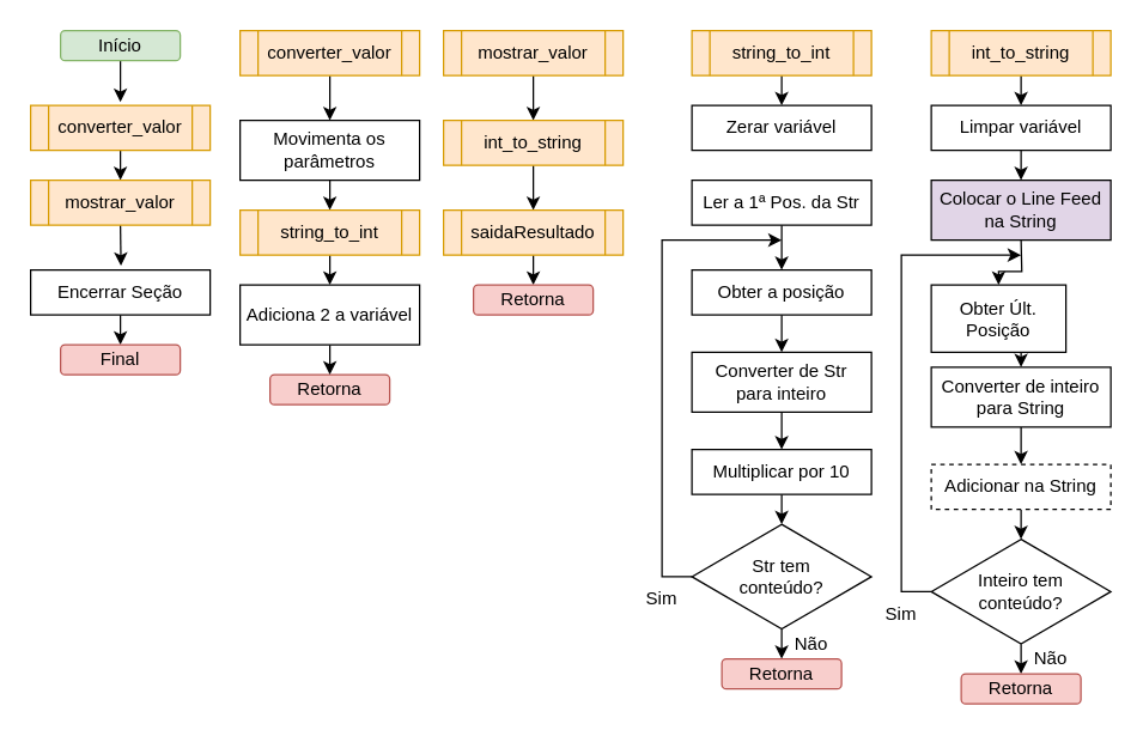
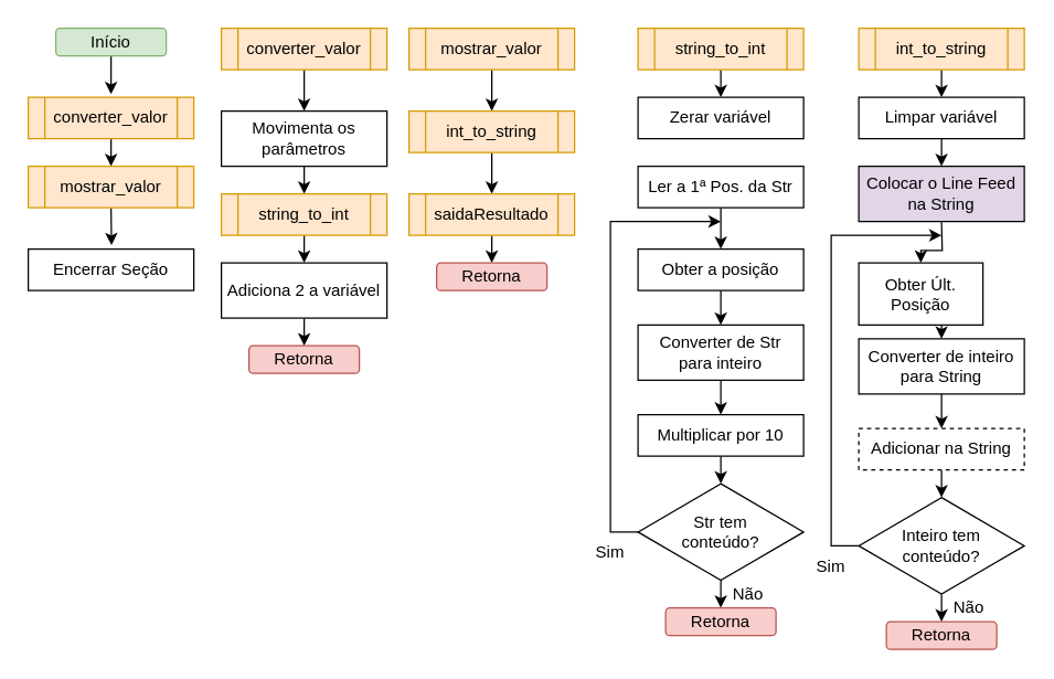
  <mxCell id="0" />
  <mxCell id="1" parent="0" />
  <mxCell id="2" value="" style="edgeStyle=orthogonalEdgeStyle;rounded=0;orthogonalLoop=1;jettySize=auto;html=1;entryX=0.5;entryY=-0.076;entryDx=0;entryDy=0;entryPerimeter=0;" parent="1" source="3" target="5" edge="1"><mxGeometry relative="1" as="geometry"><mxPoint x="80" y="70" as="targetPoint" /></mxGeometry></mxCell>
  <mxCell id="3" value="Início" style="rounded=1;whiteSpace=wrap;html=1;fillColor=#d5e8d4;strokeColor=#82b366;" parent="1" vertex="1"><mxGeometry x="40" y="20" width="80" height="20" as="geometry" /></mxCell>
  <mxCell id="4" style="edgeStyle=orthogonalEdgeStyle;rounded=0;orthogonalLoop=1;jettySize=auto;html=1;exitX=0.5;exitY=1;exitDx=0;exitDy=0;entryX=0.5;entryY=0;entryDx=0;entryDy=0;" parent="1" source="5" target="7" edge="1"><mxGeometry relative="1" as="geometry" /></mxCell>
  <mxCell id="5" value="converter_valor" style="shape=process;whiteSpace=wrap;html=1;backgroundOutline=1;fillColor=#ffe6cc;strokeColor=#d79b00;" parent="1" vertex="1"><mxGeometry x="20" y="70" width="120" height="30" as="geometry" /></mxCell>
  <mxCell id="6" style="edgeStyle=orthogonalEdgeStyle;rounded=0;orthogonalLoop=1;jettySize=auto;html=1;exitX=0.5;exitY=1;exitDx=0;exitDy=0;entryX=0.503;entryY=-0.094;entryDx=0;entryDy=0;entryPerimeter=0;" parent="1" source="7" target="9" edge="1"><mxGeometry relative="1" as="geometry" /></mxCell>
  <mxCell id="7" value="mostrar_valor" style="shape=process;whiteSpace=wrap;html=1;backgroundOutline=1;fillColor=#ffe6cc;strokeColor=#d79b00;" parent="1" vertex="1"><mxGeometry x="20" y="120" width="120" height="30" as="geometry" /></mxCell>
- <mxCell id="8" style="edgeStyle=orthogonalEdgeStyle;rounded=0;orthogonalLoop=1;jettySize=auto;html=1;exitX=0.5;exitY=1;exitDx=0;exitDy=0;entryX=0.5;entryY=0;entryDx=0;entryDy=0;" parent="1" source="9" target="10" edge="1"><mxGeometry relative="1" as="geometry" /></mxCell>
  <mxCell id="9" value="Encerrar Seção" style="rounded=0;whiteSpace=wrap;html=1;" parent="1" vertex="1"><mxGeometry x="20" y="180" width="120" height="30" as="geometry" /></mxCell>
- <mxCell id="10" value="Final" style="rounded=1;whiteSpace=wrap;html=1;fillColor=#f8cecc;strokeColor=#b85450;" parent="1" vertex="1"><mxGeometry x="40" y="230" width="80" height="20" as="geometry" /></mxCell>
  <mxCell id="11" style="edgeStyle=orthogonalEdgeStyle;rounded=0;orthogonalLoop=1;jettySize=auto;html=1;exitX=0.5;exitY=1;exitDx=0;exitDy=0;entryX=0.5;entryY=0;entryDx=0;entryDy=0;" parent="1" source="12" target="14" edge="1"><mxGeometry relative="1" as="geometry" /></mxCell>
  <mxCell id="12" value="converter_valor" style="shape=process;whiteSpace=wrap;html=1;backgroundOutline=1;fillColor=#ffe6cc;strokeColor=#d79b00;" parent="1" vertex="1"><mxGeometry x="160" y="20" width="120" height="30" as="geometry" /></mxCell>
  <mxCell id="13" style="edgeStyle=orthogonalEdgeStyle;rounded=0;orthogonalLoop=1;jettySize=auto;html=1;exitX=0.5;exitY=1;exitDx=0;exitDy=0;entryX=0.5;entryY=0;entryDx=0;entryDy=0;" parent="1" source="14" target="16" edge="1"><mxGeometry relative="1" as="geometry" /></mxCell>
  <mxCell id="14" value="Movimenta os parâmetros" style="rounded=0;whiteSpace=wrap;html=1;" parent="1" vertex="1"><mxGeometry x="160" y="80" width="120" height="40" as="geometry" /></mxCell>
  <mxCell id="15" style="edgeStyle=orthogonalEdgeStyle;rounded=0;orthogonalLoop=1;jettySize=auto;html=1;exitX=0.5;exitY=1;exitDx=0;exitDy=0;entryX=0.5;entryY=0;entryDx=0;entryDy=0;" parent="1" source="16" target="26" edge="1"><mxGeometry relative="1" as="geometry" /></mxCell>
  <mxCell id="16" value="string_to_int" style="shape=process;whiteSpace=wrap;html=1;backgroundOutline=1;fillColor=#ffe6cc;strokeColor=#d79b00;" parent="1" vertex="1"><mxGeometry x="160" y="140" width="120" height="30" as="geometry" /></mxCell>
  <mxCell id="17" value="Retorna" style="rounded=1;whiteSpace=wrap;html=1;fillColor=#f8cecc;strokeColor=#b85450;" parent="1" vertex="1"><mxGeometry x="180" y="250" width="80" height="20" as="geometry" /></mxCell>
  <mxCell id="18" style="edgeStyle=orthogonalEdgeStyle;rounded=0;orthogonalLoop=1;jettySize=auto;html=1;exitX=0.5;exitY=1;exitDx=0;exitDy=0;entryX=0.5;entryY=0;entryDx=0;entryDy=0;" parent="1" source="19" edge="1"><mxGeometry relative="1" as="geometry"><mxPoint x="356" y="80" as="targetPoint" /></mxGeometry></mxCell>
  <mxCell id="19" value="mostrar_valor" style="shape=process;whiteSpace=wrap;html=1;backgroundOutline=1;fillColor=#ffe6cc;strokeColor=#d79b00;" parent="1" vertex="1"><mxGeometry x="296" y="20" width="120" height="30" as="geometry" /></mxCell>
  <mxCell id="20" style="edgeStyle=orthogonalEdgeStyle;rounded=0;orthogonalLoop=1;jettySize=auto;html=1;exitX=0.5;exitY=1;exitDx=0;exitDy=0;entryX=0.5;entryY=0;entryDx=0;entryDy=0;" parent="1" source="24" target="22" edge="1"><mxGeometry relative="1" as="geometry"><mxPoint x="356" y="120" as="sourcePoint" /></mxGeometry></mxCell>
  <mxCell id="21" style="edgeStyle=orthogonalEdgeStyle;rounded=0;orthogonalLoop=1;jettySize=auto;html=1;exitX=0.5;exitY=1;exitDx=0;exitDy=0;entryX=0.5;entryY=0;entryDx=0;entryDy=0;" parent="1" source="22" target="23" edge="1"><mxGeometry relative="1" as="geometry" /></mxCell>
  <mxCell id="22" value="saidaResultado" style="shape=process;whiteSpace=wrap;html=1;backgroundOutline=1;fillColor=#ffe6cc;strokeColor=#d79b00;" parent="1" vertex="1"><mxGeometry x="296" y="140" width="120" height="30" as="geometry" /></mxCell>
  <mxCell id="23" value="Retorna" style="rounded=1;whiteSpace=wrap;html=1;fillColor=#f8cecc;strokeColor=#b85450;" parent="1" vertex="1"><mxGeometry x="316" y="190" width="80" height="20" as="geometry" /></mxCell>
  <mxCell id="24" value="int_to_string" style="shape=process;whiteSpace=wrap;html=1;backgroundOutline=1;fillColor=#ffe6cc;strokeColor=#d79b00;" parent="1" vertex="1"><mxGeometry x="296" y="80" width="120" height="30" as="geometry" /></mxCell>
  <mxCell id="25" style="edgeStyle=orthogonalEdgeStyle;rounded=0;orthogonalLoop=1;jettySize=auto;html=1;exitX=0.5;exitY=1;exitDx=0;exitDy=0;entryX=0.5;entryY=0;entryDx=0;entryDy=0;" parent="1" source="26" target="17" edge="1"><mxGeometry relative="1" as="geometry" /></mxCell>
  <mxCell id="26" value="Adiciona 2 a variável" style="rounded=0;whiteSpace=wrap;html=1;" parent="1" vertex="1"><mxGeometry x="160" y="190" width="120" height="40" as="geometry" /></mxCell>
  <mxCell id="27" style="edgeStyle=orthogonalEdgeStyle;rounded=0;orthogonalLoop=1;jettySize=auto;html=1;exitX=0.5;exitY=1;exitDx=0;exitDy=0;entryX=0.5;entryY=0;entryDx=0;entryDy=0;" parent="1" source="28" target="39" edge="1"><mxGeometry relative="1" as="geometry"><mxPoint x="682" y="65" as="targetPoint" /></mxGeometry></mxCell>
  <mxCell id="28" value="int_to_string" style="shape=process;whiteSpace=wrap;html=1;backgroundOutline=1;fillColor=#ffe6cc;strokeColor=#d79b00;" parent="1" vertex="1"><mxGeometry x="622" y="20" width="120" height="30" as="geometry" /></mxCell>
  <mxCell id="29" style="edgeStyle=orthogonalEdgeStyle;rounded=0;orthogonalLoop=1;jettySize=auto;html=1;exitX=0.5;exitY=1;exitDx=0;exitDy=0;entryX=0.5;entryY=0;entryDx=0;entryDy=0;" parent="1" source="30" target="31" edge="1"><mxGeometry relative="1" as="geometry" /></mxCell>
  <mxCell id="30" value="string_to_int" style="shape=process;whiteSpace=wrap;html=1;backgroundOutline=1;fillColor=#ffe6cc;strokeColor=#d79b00;" parent="1" vertex="1"><mxGeometry x="462" y="20" width="120" height="30" as="geometry" /></mxCell>
  <mxCell id="31" value="Zerar variável" style="rounded=0;whiteSpace=wrap;html=1;" parent="1" vertex="1"><mxGeometry x="462" y="70" width="120" height="30" as="geometry" /></mxCell>
  <mxCell id="32" style="edgeStyle=orthogonalEdgeStyle;rounded=0;orthogonalLoop=1;jettySize=auto;html=1;exitX=0.5;exitY=1;exitDx=0;exitDy=0;entryX=0.5;entryY=0;entryDx=0;entryDy=0;" parent="1" source="33" target="37" edge="1"><mxGeometry relative="1" as="geometry"><mxPoint x="522" y="480" as="targetPoint" /><Array as="points" /></mxGeometry></mxCell>
  <mxCell id="33" value="Str tem&lt;br&gt;conteúdo?" style="rhombus;whiteSpace=wrap;html=1;" parent="1" vertex="1"><mxGeometry x="462" y="350" width="120" height="70" as="geometry" /></mxCell>
  <mxCell id="34" value="" style="edgeStyle=orthogonalEdgeStyle;rounded=0;orthogonalLoop=1;jettySize=auto;html=1;" parent="1" source="35" target="42" edge="1"><mxGeometry relative="1" as="geometry" /></mxCell>
  <mxCell id="35" value="Ler a 1ª Pos. da Str" style="rounded=0;whiteSpace=wrap;html=1;" parent="1" vertex="1"><mxGeometry x="462" y="120" width="120" height="30" as="geometry" /></mxCell>
  <mxCell id="36" style="edgeStyle=orthogonalEdgeStyle;rounded=0;orthogonalLoop=1;jettySize=auto;html=1;exitX=0;exitY=0.5;exitDx=0;exitDy=0;" parent="1" source="33" edge="1"><mxGeometry relative="1" as="geometry"><mxPoint x="522" y="160" as="targetPoint" /><mxPoint x="522" y="360" as="sourcePoint" /><Array as="points"><mxPoint x="442" y="385" /><mxPoint x="442" y="160" /></Array></mxGeometry></mxCell>
  <mxCell id="37" value="Retorna" style="rounded=1;whiteSpace=wrap;html=1;fillColor=#f8cecc;strokeColor=#b85450;" parent="1" vertex="1"><mxGeometry x="482" y="440" width="80" height="20" as="geometry" /></mxCell>
  <mxCell id="38" style="edgeStyle=orthogonalEdgeStyle;rounded=0;orthogonalLoop=1;jettySize=auto;html=1;exitX=0.5;exitY=1;exitDx=0;exitDy=0;entryX=0.5;entryY=0;entryDx=0;entryDy=0;" parent="1" source="39" target="40" edge="1"><mxGeometry relative="1" as="geometry" /></mxCell>
  <mxCell id="39" value="Limpar variável" style="rounded=0;whiteSpace=wrap;html=1;" parent="1" vertex="1"><mxGeometry x="622" y="70" width="120" height="30" as="geometry" /></mxCell>
  <mxCell id="40" value="Colocar o Line Feed na String" style="rounded=0;whiteSpace=wrap;html=1;fillColor=#e1d5e7;" parent="1" vertex="1"><mxGeometry x="622" y="120" width="120" height="40" as="geometry" /></mxCell>
  <mxCell id="41" style="edgeStyle=orthogonalEdgeStyle;rounded=0;orthogonalLoop=1;jettySize=auto;html=1;exitX=0.5;exitY=1;exitDx=0;exitDy=0;entryX=0.5;entryY=0;entryDx=0;entryDy=0;" parent="1" source="42" target="44" edge="1"><mxGeometry relative="1" as="geometry" /></mxCell>
  <mxCell id="42" value="Obter a posição" style="rounded=0;whiteSpace=wrap;html=1;" parent="1" vertex="1"><mxGeometry x="462" y="180" width="120" height="30" as="geometry" /></mxCell>
  <mxCell id="43" style="edgeStyle=orthogonalEdgeStyle;rounded=0;orthogonalLoop=1;jettySize=auto;html=1;exitX=0.5;exitY=1;exitDx=0;exitDy=0;entryX=0.5;entryY=0;entryDx=0;entryDy=0;" parent="1" source="44" target="46" edge="1"><mxGeometry relative="1" as="geometry" /></mxCell>
  <mxCell id="44" value="Converter de Str &lt;br&gt;para inteiro" style="rounded=0;whiteSpace=wrap;html=1;" parent="1" vertex="1"><mxGeometry x="462" y="235" width="120" height="40" as="geometry" /></mxCell>
  <mxCell id="45" style="edgeStyle=orthogonalEdgeStyle;rounded=0;orthogonalLoop=1;jettySize=auto;html=1;exitX=0.5;exitY=1;exitDx=0;exitDy=0;entryX=0.5;entryY=0;entryDx=0;entryDy=0;" parent="1" source="46" target="33" edge="1"><mxGeometry relative="1" as="geometry" /></mxCell>
  <mxCell id="46" value="Multiplicar por 10" style="rounded=0;whiteSpace=wrap;html=1;" parent="1" vertex="1"><mxGeometry x="462" y="300" width="120" height="30" as="geometry" /></mxCell>
  <mxCell id="47" value="Sim" style="text;html=1;strokeColor=none;fillColor=none;align=center;verticalAlign=middle;whiteSpace=wrap;rounded=0;" parent="1" vertex="1"><mxGeometry x="422" y="390" width="40" height="20" as="geometry" /></mxCell>
  <mxCell id="48" value="Não" style="text;html=1;strokeColor=none;fillColor=none;align=center;verticalAlign=middle;whiteSpace=wrap;rounded=0;" parent="1" vertex="1"><mxGeometry x="522" y="420" width="40" height="20" as="geometry" /></mxCell>
  <mxCell id="49" style="edgeStyle=orthogonalEdgeStyle;rounded=0;orthogonalLoop=1;jettySize=auto;html=1;exitX=0.5;exitY=1;exitDx=0;exitDy=0;entryX=0.5;entryY=0;entryDx=0;entryDy=0;" edge="1" parent="1" source="50" target="53"><mxGeometry relative="1" as="geometry"><mxPoint x="682" y="490" as="targetPoint" /><Array as="points" /></mxGeometry></mxCell>
  <mxCell id="50" value="Inteiro tem&lt;br&gt;conteúdo?" style="rhombus;whiteSpace=wrap;html=1;" vertex="1" parent="1"><mxGeometry x="622" y="360" width="120" height="70" as="geometry" /></mxCell>
  <mxCell id="51" value="" style="edgeStyle=orthogonalEdgeStyle;rounded=0;orthogonalLoop=1;jettySize=auto;html=1;" edge="1" parent="1" target="55"><mxGeometry relative="1" as="geometry"><mxPoint x="682" y="160" as="sourcePoint" /></mxGeometry></mxCell>
  <mxCell id="52" style="edgeStyle=orthogonalEdgeStyle;rounded=0;orthogonalLoop=1;jettySize=auto;html=1;exitX=0;exitY=0.5;exitDx=0;exitDy=0;" edge="1" parent="1" source="50"><mxGeometry relative="1" as="geometry"><mxPoint x="682" y="170" as="targetPoint" /><mxPoint x="682" y="370" as="sourcePoint" /><Array as="points"><mxPoint x="602" y="395" /><mxPoint x="602" y="170" /></Array></mxGeometry></mxCell>
  <mxCell id="53" value="Retorna" style="rounded=1;whiteSpace=wrap;html=1;fillColor=#f8cecc;strokeColor=#b85450;" vertex="1" parent="1"><mxGeometry x="642" y="450" width="80" height="20" as="geometry" /></mxCell>
  <mxCell id="54" style="edgeStyle=orthogonalEdgeStyle;rounded=0;orthogonalLoop=1;jettySize=auto;html=1;exitX=0.5;exitY=1;exitDx=0;exitDy=0;entryX=0.5;entryY=0;entryDx=0;entryDy=0;" edge="1" parent="1" source="55" target="57"><mxGeometry relative="1" as="geometry" /></mxCell>
  <mxCell id="55" value="Obter Últ. Posição" style="rounded=0;whiteSpace=wrap;html=1;" vertex="1" parent="1"><mxGeometry x="622" y="190" width="90" height="45" as="geometry" /></mxCell>
  <mxCell id="56" style="edgeStyle=orthogonalEdgeStyle;rounded=0;orthogonalLoop=1;jettySize=auto;html=1;exitX=0.5;exitY=1;exitDx=0;exitDy=0;entryX=0.5;entryY=0;entryDx=0;entryDy=0;" edge="1" parent="1" source="57" target="59"><mxGeometry relative="1" as="geometry" /></mxCell>
  <mxCell id="57" value="Converter de inteiro para String" style="rounded=0;whiteSpace=wrap;html=1;" vertex="1" parent="1"><mxGeometry x="622" y="245" width="120" height="40" as="geometry" /></mxCell>
  <mxCell id="58" style="edgeStyle=orthogonalEdgeStyle;rounded=0;orthogonalLoop=1;jettySize=auto;html=1;exitX=0.5;exitY=1;exitDx=0;exitDy=0;entryX=0.5;entryY=0;entryDx=0;entryDy=0;" edge="1" parent="1" source="59" target="50"><mxGeometry relative="1" as="geometry" /></mxCell>
  <mxCell id="59" value="Adicionar na String" style="rounded=0;whiteSpace=wrap;html=1;dashed=1;" vertex="1" parent="1"><mxGeometry x="622" y="310" width="120" height="30" as="geometry" /></mxCell>
  <mxCell id="60" value="Sim" style="text;html=1;strokeColor=none;fillColor=none;align=center;verticalAlign=middle;whiteSpace=wrap;rounded=0;" vertex="1" parent="1"><mxGeometry x="582" y="400" width="40" height="20" as="geometry" /></mxCell>
  <mxCell id="61" value="Não" style="text;html=1;strokeColor=none;fillColor=none;align=center;verticalAlign=middle;whiteSpace=wrap;rounded=0;" vertex="1" parent="1"><mxGeometry x="682" y="430" width="40" height="20" as="geometry" /></mxCell>
